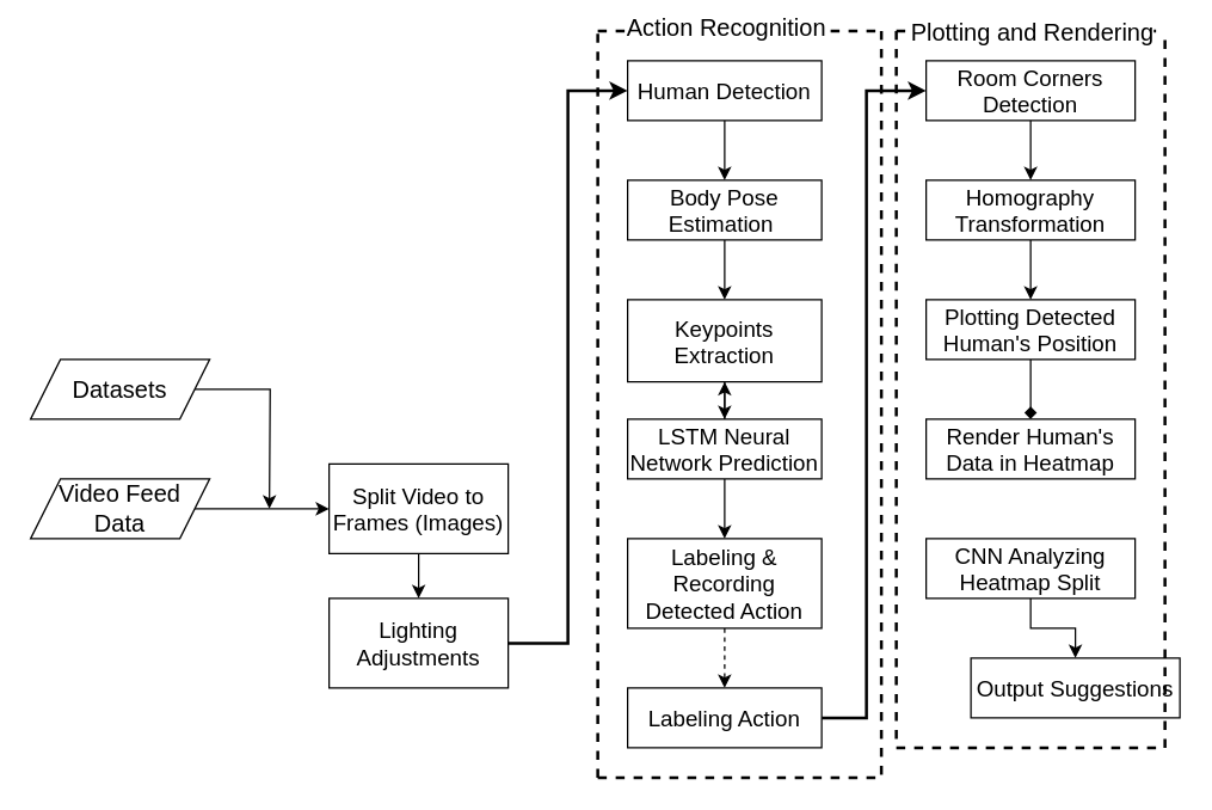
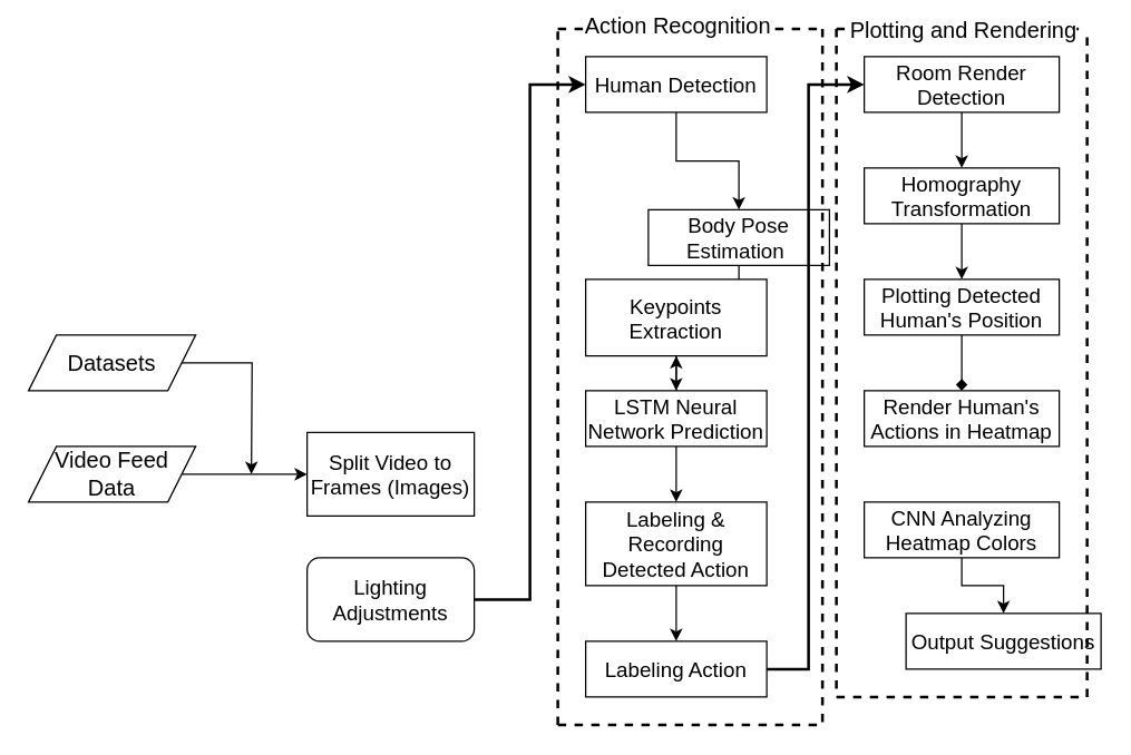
  <mxCell id="0" />
  <mxCell id="1" parent="0" />
  <mxCell id="2" value="" style="edgeStyle=orthogonalEdgeStyle;rounded=0;orthogonalLoop=1;jettySize=auto;html=1;" parent="1" source="3" edge="1"><mxGeometry relative="1" as="geometry"><mxPoint x="180" y="340" as="targetPoint" /></mxGeometry></mxCell>
  <mxCell id="3" value="Datasets" style="shape=parallelogram;perimeter=parallelogramPerimeter;whiteSpace=wrap;html=1;fixedSize=1;fontSize=16;" parent="1" vertex="1"><mxGeometry y="240" width="120" height="40" as="geometry" x="20" /></mxCell>
  <mxCell id="4" value="" style="edgeStyle=orthogonalEdgeStyle;rounded=0;orthogonalLoop=1;jettySize=auto;html=1;" parent="1" source="5" edge="1"><mxGeometry relative="1" as="geometry"><mxPoint x="220" y="340" as="targetPoint" /></mxGeometry></mxCell>
  <mxCell id="5" value="Video Feed Data" style="shape=parallelogram;perimeter=parallelogramPerimeter;whiteSpace=wrap;html=1;fixedSize=1;fontSize=16;" parent="1" vertex="1"><mxGeometry y="320" width="120" height="40" as="geometry" x="20" /></mxCell>
- <mxCell id="6" value="" style="edgeStyle=orthogonalEdgeStyle;rounded=0;orthogonalLoop=1;jettySize=auto;html=1;" parent="1" source="7" target="9" edge="1"><mxGeometry relative="1" as="geometry" /></mxCell>
  <mxCell id="7" value="Split Video to Frames (Images)" style="rounded=0;whiteSpace=wrap;html=1;fontSize=15;" parent="1" vertex="1"><mxGeometry x="220" y="310" width="120" height="60" as="geometry" /></mxCell>
  <mxCell id="8" value="" style="edgeStyle=orthogonalEdgeStyle;rounded=0;orthogonalLoop=1;jettySize=auto;html=1;entryX=0;entryY=0.5;entryDx=0;entryDy=0;strokeWidth=2;" parent="1" source="9" target="11" edge="1"><mxGeometry relative="1" as="geometry"><Array as="points"><mxPoint x="380" y="430" /><mxPoint x="380" y="60" /></Array></mxGeometry></mxCell>
- <mxCell id="9" value="Lighting Adjustments" style="rounded=0;whiteSpace=wrap;html=1;fontSize=15;" parent="1" vertex="1"><mxGeometry x="220" y="400" width="120" height="60" as="geometry" /></mxCell>
+ <mxCell id="9" value="Lighting Adjustments" style="whiteSpace=wrap;html=1;fontSize=15;rounded=1;" parent="1" vertex="1"><mxGeometry x="220" y="400" width="120" height="60" as="geometry" /></mxCell>
  <mxCell id="10" value="" style="edgeStyle=orthogonalEdgeStyle;rounded=0;orthogonalLoop=1;jettySize=auto;html=1;" parent="1" source="11" target="13" edge="1"><mxGeometry relative="1" as="geometry" /></mxCell>
  <mxCell id="11" value="Human Detection" style="whiteSpace=wrap;html=1;fontSize=15;rounded=0;" parent="1" vertex="1"><mxGeometry x="420" y="40" width="130" height="40" as="geometry" /></mxCell>
  <mxCell id="12" value="" style="edgeStyle=orthogonalEdgeStyle;rounded=0;orthogonalLoop=1;jettySize=auto;html=1;" parent="1" source="13" target="15" edge="1"><mxGeometry relative="1" as="geometry" /></mxCell>
- <mxCell id="13" value="Body Pose Estimation&amp;nbsp;" style="whiteSpace=wrap;html=1;fontSize=15;rounded=0;" parent="1" vertex="1"><mxGeometry x="420" y="120" width="130" height="40" as="geometry" /></mxCell>
+ <mxCell id="13" value="Body Pose Estimation&amp;nbsp;" style="whiteSpace=wrap;html=1;fontSize=15;rounded=0;" parent="1" vertex="1"><mxGeometry x="465" y="150" width="130" height="40" as="geometry" /></mxCell>
  <mxCell id="14" value="" style="edgeStyle=orthogonalEdgeStyle;rounded=0;orthogonalLoop=1;jettySize=auto;html=1;" parent="1" source="15" target="18" edge="1"><mxGeometry relative="1" as="geometry" /></mxCell>
  <mxCell id="15" value="Keypoints Extraction" style="whiteSpace=wrap;html=1;fontSize=15;rounded=0;" parent="1" vertex="1"><mxGeometry x="420" y="200" width="130" height="55" as="geometry" /></mxCell>
  <mxCell id="16" value="" style="edgeStyle=orthogonalEdgeStyle;rounded=0;orthogonalLoop=1;jettySize=auto;html=1;" parent="1" source="18" target="20" edge="1"><mxGeometry relative="1" as="geometry" /></mxCell>
  <mxCell id="17" value="" style="edgeStyle=orthogonalEdgeStyle;rounded=0;orthogonalLoop=1;jettySize=auto;html=1;" edge="1" parent="1" source="18" target="15"><mxGeometry relative="1" as="geometry" /></mxCell>
  <mxCell id="18" value="LSTM Neural Network Prediction" style="whiteSpace=wrap;html=1;fontSize=15;rounded=0;" parent="1" vertex="1"><mxGeometry x="420" y="280" width="130" height="40" as="geometry" /></mxCell>
- <mxCell id="19" value="" style="edgeStyle=orthogonalEdgeStyle;rounded=0;orthogonalLoop=1;jettySize=auto;html=1;dashed=1;" parent="1" source="20" target="22" edge="1"><mxGeometry relative="1" as="geometry" /></mxCell>
+ <mxCell id="19" value="" style="edgeStyle=orthogonalEdgeStyle;rounded=0;orthogonalLoop=1;jettySize=auto;html=1;" parent="1" source="20" target="22" edge="1"><mxGeometry relative="1" as="geometry" /></mxCell>
  <mxCell id="20" value="Labeling &amp;amp; Recording Detected Action" style="whiteSpace=wrap;html=1;fontSize=15;rounded=0;" parent="1" vertex="1"><mxGeometry x="420" y="360" width="130" height="60" as="geometry" /></mxCell>
  <mxCell id="21" value="" style="edgeStyle=orthogonalEdgeStyle;rounded=0;orthogonalLoop=1;jettySize=auto;html=1;strokeWidth=2;" parent="1" source="22" target="24" edge="1"><mxGeometry relative="1" as="geometry"><Array as="points"><mxPoint x="580" y="480" /><mxPoint x="580" y="60" /></Array></mxGeometry></mxCell>
  <mxCell id="22" value="Labeling Action" style="whiteSpace=wrap;html=1;fontSize=15;rounded=0;" parent="1" vertex="1"><mxGeometry x="420" y="460" width="130" height="40" as="geometry" /></mxCell>
  <mxCell id="23" value="" style="edgeStyle=orthogonalEdgeStyle;rounded=0;orthogonalLoop=1;jettySize=auto;html=1;" parent="1" source="24" target="26" edge="1"><mxGeometry relative="1" as="geometry" /></mxCell>
- <mxCell id="24" value="Room Corners Detection" style="whiteSpace=wrap;html=1;fontSize=15;rounded=0;" parent="1" vertex="1"><mxGeometry x="620" y="40" width="140" height="40" as="geometry" /></mxCell>
+ <mxCell id="24" value="Room Render Detection" style="whiteSpace=wrap;html=1;fontSize=15;rounded=0;" parent="1" vertex="1"><mxGeometry x="620" y="40" width="140" height="40" as="geometry" /></mxCell>
  <mxCell id="25" value="" style="edgeStyle=orthogonalEdgeStyle;rounded=0;orthogonalLoop=1;jettySize=auto;html=1;" parent="1" source="26" target="28" edge="1"><mxGeometry relative="1" as="geometry" /></mxCell>
  <mxCell id="26" value="Homography Transformation" style="whiteSpace=wrap;html=1;fontSize=15;rounded=0;" parent="1" vertex="1"><mxGeometry x="620" y="120" width="140" height="40" as="geometry" /></mxCell>
  <mxCell id="27" value="" style="edgeStyle=orthogonalEdgeStyle;rounded=0;orthogonalLoop=1;jettySize=auto;html=1;endArrow=diamond;" parent="1" source="28" target="29" edge="1"><mxGeometry relative="1" as="geometry" /></mxCell>
  <mxCell id="28" value="Plotting Detected Human's Position" style="whiteSpace=wrap;html=1;fontSize=15;rounded=0;" parent="1" vertex="1"><mxGeometry x="620" y="200" width="140" height="40" as="geometry" /></mxCell>
- <mxCell id="29" value="Render Human's Data in Heatmap" style="whiteSpace=wrap;html=1;fontSize=15;rounded=0;" parent="1" vertex="1"><mxGeometry x="620" y="280" width="140" height="40" as="geometry" /></mxCell>
+ <mxCell id="29" value="Render Human's Actions in Heatmap" style="whiteSpace=wrap;html=1;fontSize=15;rounded=0;" parent="1" vertex="1"><mxGeometry x="620" y="280" width="140" height="40" as="geometry" /></mxCell>
  <mxCell id="30" value="" style="edgeStyle=orthogonalEdgeStyle;rounded=0;orthogonalLoop=1;jettySize=auto;html=1;" edge="1" parent="1" source="31" target="32"><mxGeometry relative="1" as="geometry" /></mxCell>
- <mxCell id="31" value="CNN Analyzing Heatmap Split" style="whiteSpace=wrap;html=1;fontSize=15;rounded=0;" parent="1" vertex="1"><mxGeometry x="620" y="360" width="140" height="40" as="geometry" /></mxCell>
+ <mxCell id="31" value="CNN Analyzing Heatmap Colors" style="whiteSpace=wrap;html=1;fontSize=15;rounded=0;" parent="1" vertex="1"><mxGeometry x="620" y="360" width="140" height="40" as="geometry" /></mxCell>
  <mxCell id="32" value="Output Suggestions" style="whiteSpace=wrap;html=1;fontSize=15;rounded=0;" vertex="1" parent="1"><mxGeometry x="650" y="440" width="140" height="40" as="geometry" /></mxCell>
  <mxCell id="33" value="" style="endArrow=none;dashed=1;html=1;rounded=0;strokeWidth=2;" edge="1" parent="1"><mxGeometry width="50" height="50" relative="1" as="geometry"><mxPoint x="400" y="520" as="sourcePoint" /><mxPoint x="400" y="20" as="targetPoint" /></mxGeometry></mxCell>
  <mxCell id="34" value="" style="endArrow=none;dashed=1;html=1;rounded=0;strokeWidth=2;" edge="1" parent="1"><mxGeometry width="50" height="50" relative="1" as="geometry"><mxPoint x="400" y="520" as="sourcePoint" /><mxPoint x="590" y="520" as="targetPoint" /></mxGeometry></mxCell>
  <mxCell id="35" value="" style="endArrow=none;dashed=1;html=1;rounded=0;strokeWidth=2;" edge="1" parent="1"><mxGeometry width="50" height="50" relative="1" as="geometry"><mxPoint x="590" y="20" as="sourcePoint" /><mxPoint x="590" y="520" as="targetPoint" /></mxGeometry></mxCell>
  <mxCell id="36" value="" style="endArrow=none;dashed=1;html=1;rounded=0;strokeWidth=2;" edge="1" parent="1"><mxGeometry width="50" height="50" relative="1" as="geometry"><mxPoint x="400" y="20" as="sourcePoint" /><mxPoint x="590" y="20" as="targetPoint" /></mxGeometry></mxCell>
  <mxCell id="37" value="Action Recognition" style="edgeLabel;html=1;align=center;verticalAlign=middle;resizable=0;points=[];fontSize=16;" vertex="1" connectable="0" parent="36"><mxGeometry x="-0.097" y="3" relative="1" as="geometry"><mxPoint x="-1" as="offset" /></mxGeometry></mxCell>
  <mxCell id="38" value="" style="endArrow=none;dashed=1;html=1;rounded=0;strokeWidth=2;" edge="1" parent="1"><mxGeometry width="50" height="50" relative="1" as="geometry"><mxPoint x="600" y="20" as="sourcePoint" /><mxPoint x="780" y="20" as="targetPoint" /></mxGeometry></mxCell>
  <mxCell id="39" value="Plotting and Rendering" style="edgeLabel;html=1;align=center;verticalAlign=middle;resizable=0;points=[];fontSize=16;" vertex="1" connectable="0" parent="38"><mxGeometry x="0.005" relative="1" as="geometry"><mxPoint as="offset" /></mxGeometry></mxCell>
  <mxCell id="40" value="" style="endArrow=none;dashed=1;html=1;rounded=0;strokeWidth=2;" edge="1" parent="1"><mxGeometry width="50" height="50" relative="1" as="geometry"><mxPoint x="600" y="20" as="sourcePoint" /><mxPoint x="600" y="500" as="targetPoint" /></mxGeometry></mxCell>
  <mxCell id="41" value="" style="endArrow=none;dashed=1;html=1;rounded=0;strokeWidth=2;" edge="1" parent="1"><mxGeometry width="50" height="50" relative="1" as="geometry"><mxPoint x="600" y="500" as="sourcePoint" /><mxPoint x="780" y="500" as="targetPoint" /></mxGeometry></mxCell>
  <mxCell id="42" value="" style="endArrow=none;dashed=1;html=1;rounded=0;strokeWidth=2;" edge="1" parent="1"><mxGeometry width="50" height="50" relative="1" as="geometry"><mxPoint x="780" y="500" as="sourcePoint" /><mxPoint x="780" y="20" as="targetPoint" /></mxGeometry></mxCell>
